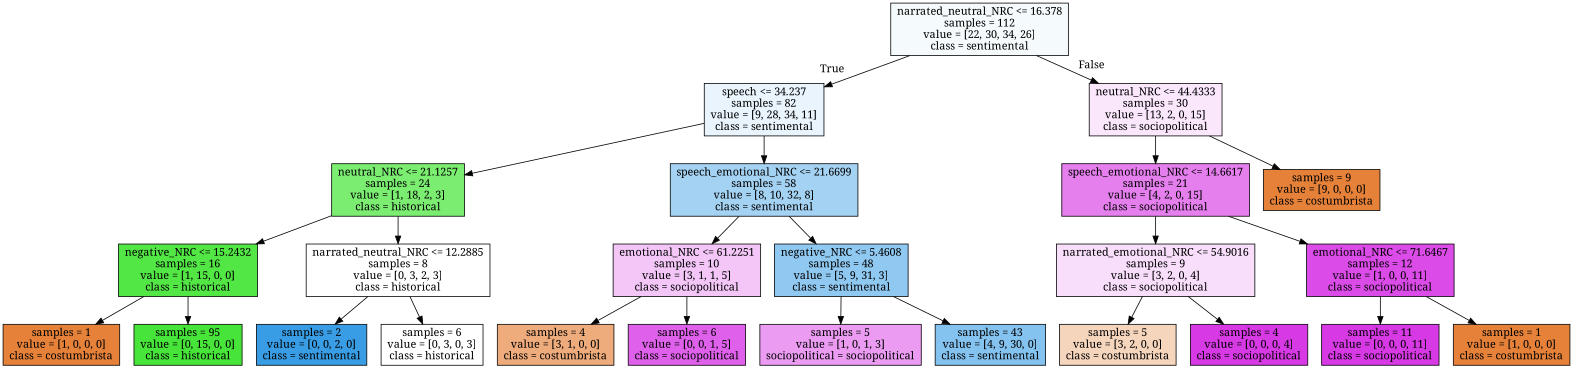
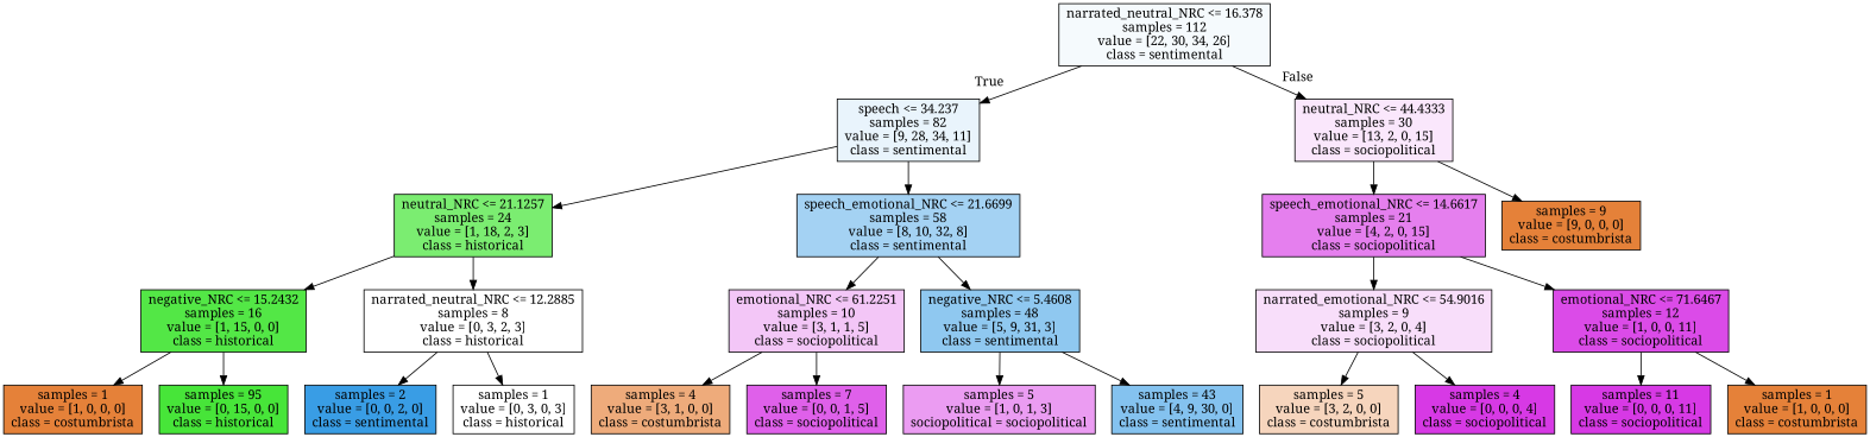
  digraph {
    fontname="Noto Serif"
    node [color=black fillcolor="#e58139ff" fontname="Noto Serif" shape=box style=filled]
    edge [fontname="Noto Serif"]
    n1 [fillcolor="#399de50c" label="narrated_neutral_NRC <= 16.378\nsamples = 112\nvalue = [22, 30, 34, 26]\nclass = sentimental"]
    n2 [fillcolor="#399de51c" label="speech <= 34.237\nsamples = 82\nvalue = [9, 28, 34, 11]\nclass = sentimental"]
    n3 [fillcolor="#d739e51e" label="neutral_NRC <= 44.4333\nsamples = 30\nvalue = [13, 2, 0, 15]\nclass = sociopolitical"]
    n4 [fillcolor="#47e539b6" label="neutral_NRC <= 21.1257\nsamples = 24\nvalue = [1, 18, 2, 3]\nclass = historical"]
    n5 [fillcolor="#399de575" label="speech_emotional_NRC <= 21.6699\nsamples = 58\nvalue = [8, 10, 32, 8]\nclass = sentimental"]
    n6 [fillcolor="#d739e5a5" label="speech_emotional_NRC <= 14.6617\nsamples = 21\nvalue = [4, 2, 0, 15]\nclass = sociopolitical"]
    n7 [label="samples = 9\nvalue = [9, 0, 0, 0]\nclass = costumbrista"]
    n8 [fillcolor="#47e539ee" label="negative_NRC <= 15.2432\nsamples = 16\nvalue = [1, 15, 0, 0]\nclass = historical"]
    n9 [fillcolor="#47e53900" label="narrated_neutral_NRC <= 12.2885\nsamples = 8\nvalue = [0, 3, 2, 3]\nclass = historical"]
    n10 [fillcolor="#d739e549" label="emotional_NRC <= 61.2251\nsamples = 10\nvalue = [3, 1, 1, 5]\nclass = sociopolitical"]
    n11 [fillcolor="#399de590" label="negative_NRC <= 5.4608\nsamples = 48\nvalue = [5, 9, 31, 3]\nclass = sentimental"]
    n12 [label="samples = 1\nvalue = [1, 0, 0, 0]\nclass = costumbrista"]
    n13 [fillcolor="#47e539ff" label="samples = 95\nvalue = [0, 15, 0, 0]\nclass = historical"]
    n14 [fillcolor="#399de5ff" label="samples = 2\nvalue = [0, 0, 2, 0]\nclass = sentimental"]
-   n15 [fillcolor="#47e53900" label="samples = 6\nvalue = [0, 3, 0, 3]\nclass = historical"]
+   n15 [fillcolor="#47e53900" label="samples = 1\nvalue = [0, 3, 0, 3]\nclass = historical"]
    n16 [fillcolor="#e58139aa" label="samples = 4\nvalue = [3, 1, 0, 0]\nclass = costumbrista"]
-   n17 [fillcolor="#d739e5cc" label="samples = 6\nvalue = [0, 0, 1, 5]\nclass = sociopolitical"]
+   n17 [fillcolor="#d739e5cc" label="samples = 7\nvalue = [0, 0, 1, 5]\nclass = sociopolitical"]
    n18 [fillcolor="#d739e57f" label="samples = 5\nvalue = [1, 0, 1, 3]\nsociopolitical = sociopolitical"]
    n19 [fillcolor="#399de59e" label="samples = 43\nvalue = [4, 9, 30, 0]\nclass = sentimental"]
    n20 [fillcolor="#d739e52a" label="narrated_emotional_NRC <= 54.9016\nsamples = 9\nvalue = [3, 2, 0, 4]\nclass = sociopolitical"]
    n21 [fillcolor="#d739e5e8" label="emotional_NRC <= 71.6467\nsamples = 12\nvalue = [1, 0, 0, 11]\nclass = sociopolitical"]
    n22 [fillcolor="#e5813955" label="samples = 5\nvalue = [3, 2, 0, 0]\nclass = costumbrista"]
    n23 [fillcolor="#d739e5ff" label="samples = 4\nvalue = [0, 0, 0, 4]\nclass = sociopolitical"]
    n24 [fillcolor="#d739e5ff" label="samples = 11\nvalue = [0, 0, 0, 11]\nclass = sociopolitical"]
    n25 [label="samples = 1\nvalue = [1, 0, 0, 0]\nclass = costumbrista"]
    n1 -> n2 [headlabel=True labelangle=45 labeldistance=2.5]
    n1 -> n3 [headlabel=False labelangle=-45 labeldistance=2.5]
    n2 -> n4
    n2 -> n5
    n3 -> n6
    n3 -> n7
    n4 -> n8
    n4 -> n9
    n5 -> n10
    n5 -> n11
    n6 -> n20
    n6 -> n21
    n8 -> n12
    n8 -> n13
    n9 -> n14
    n9 -> n15
    n10 -> n16
    n10 -> n17
    n11 -> n18
    n11 -> n19
    n20 -> n22
    n20 -> n23
    n21 -> n24
    n21 -> n25
  }
